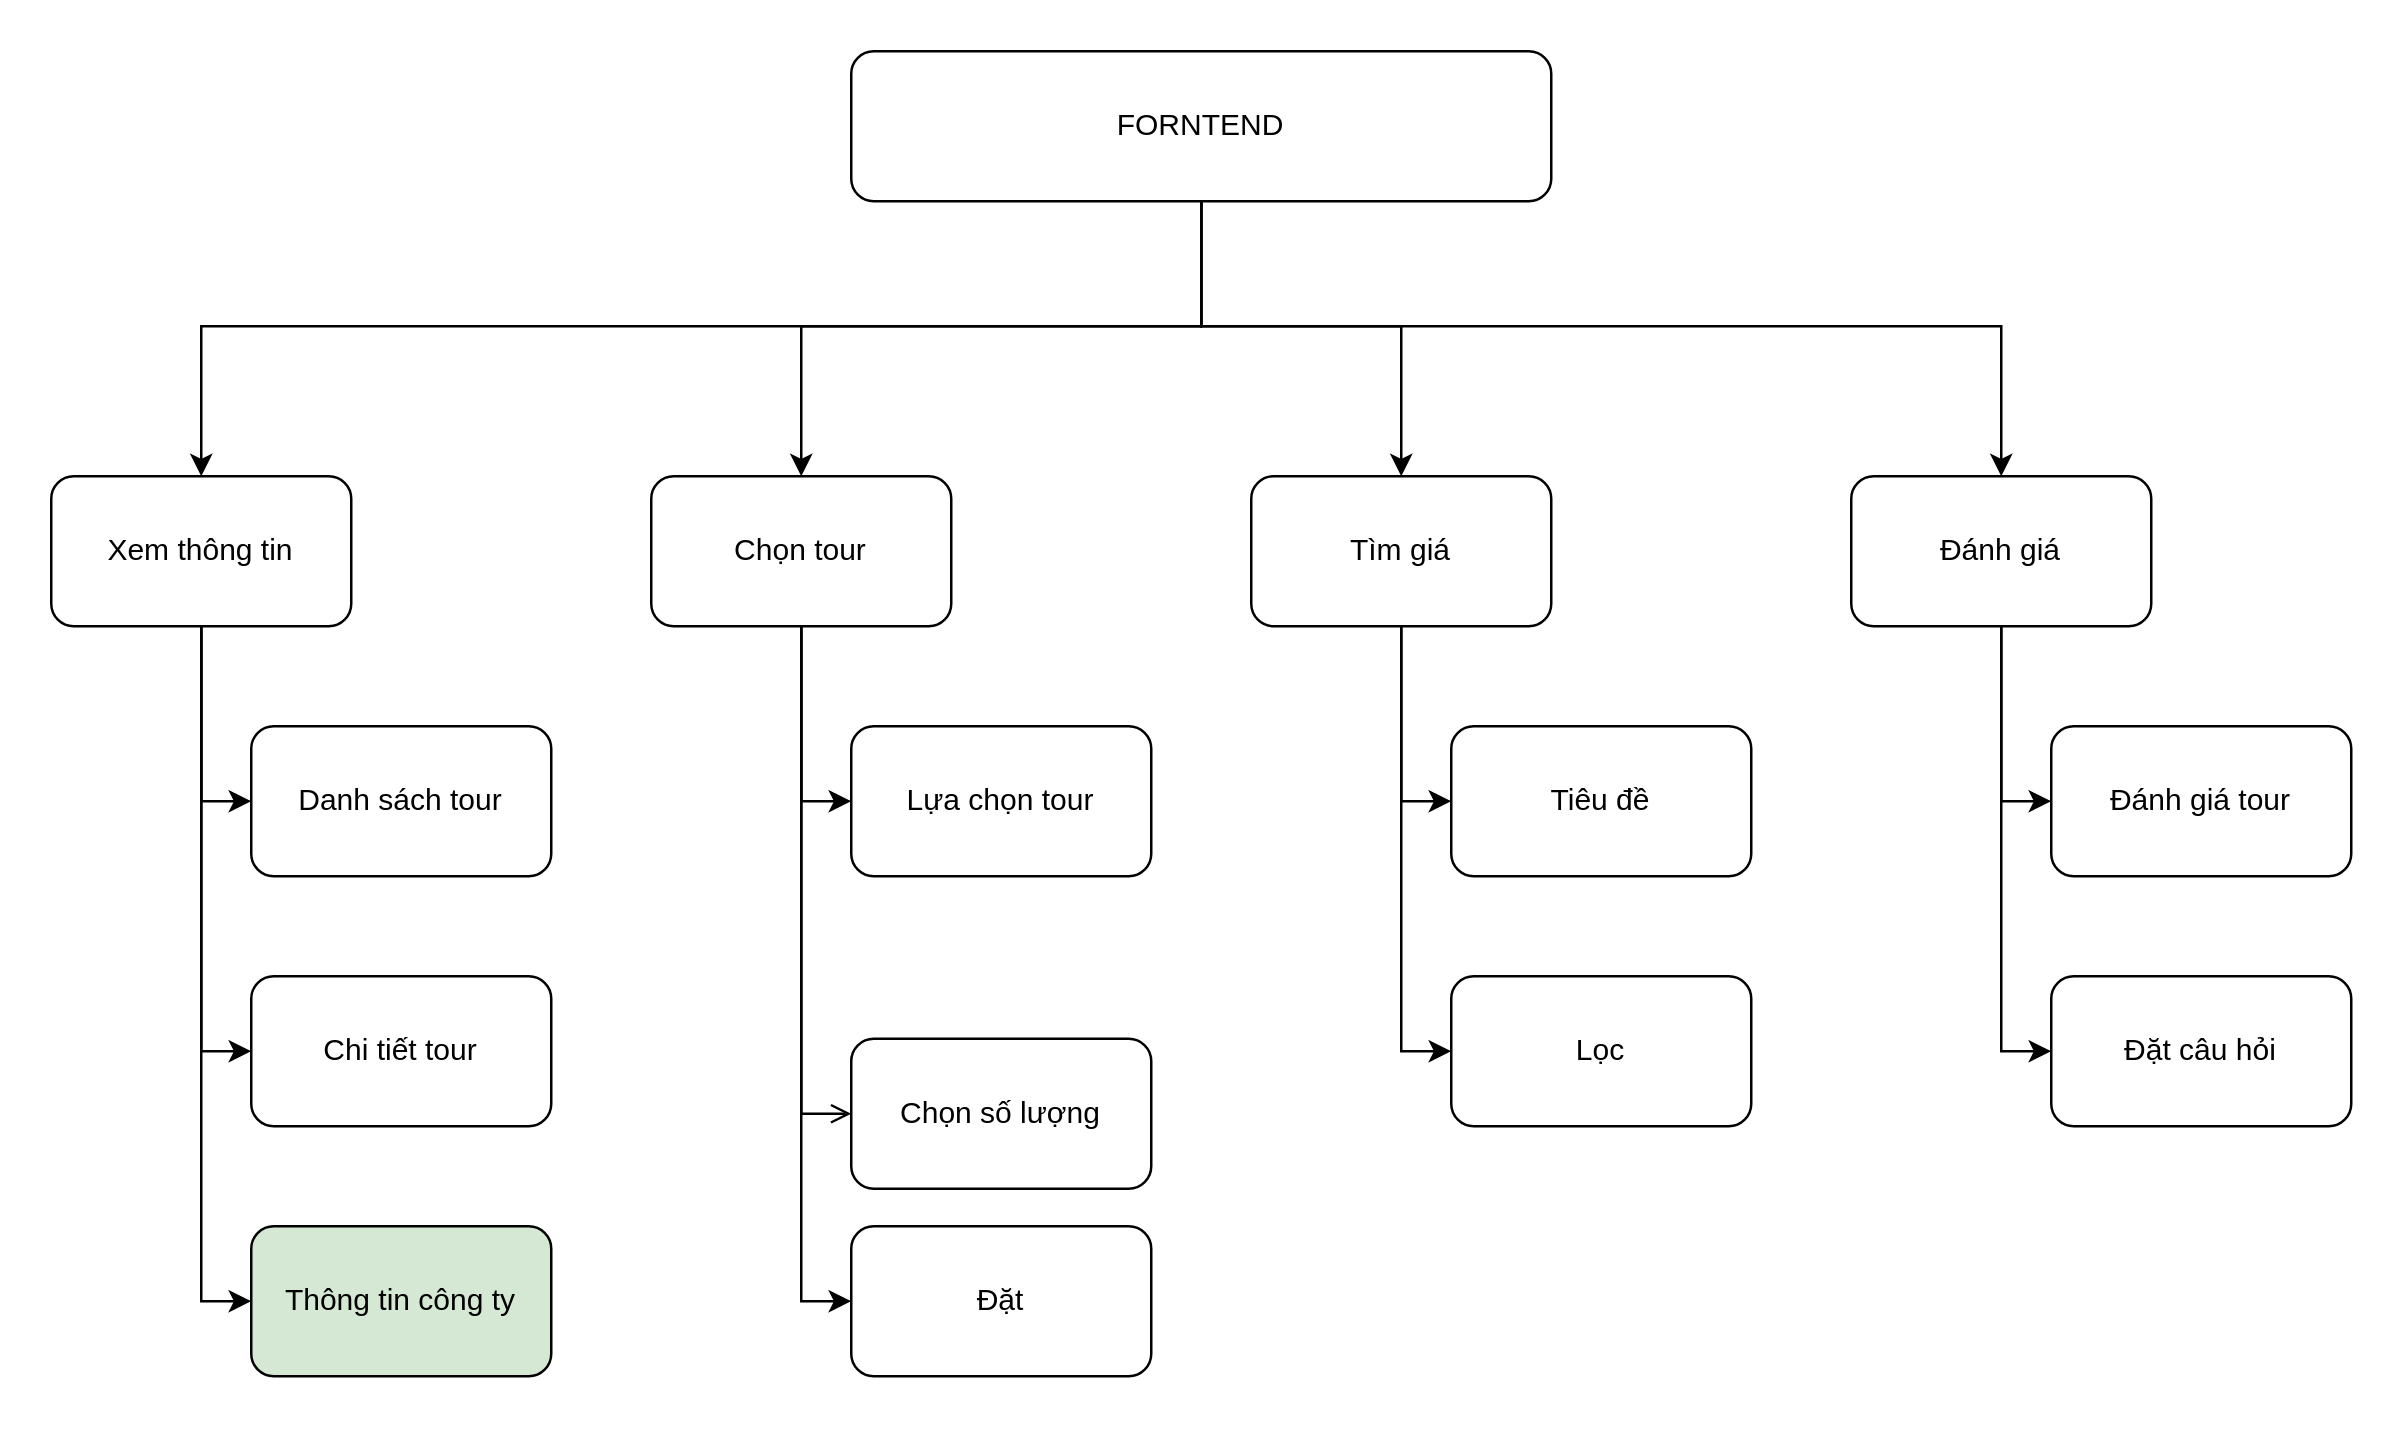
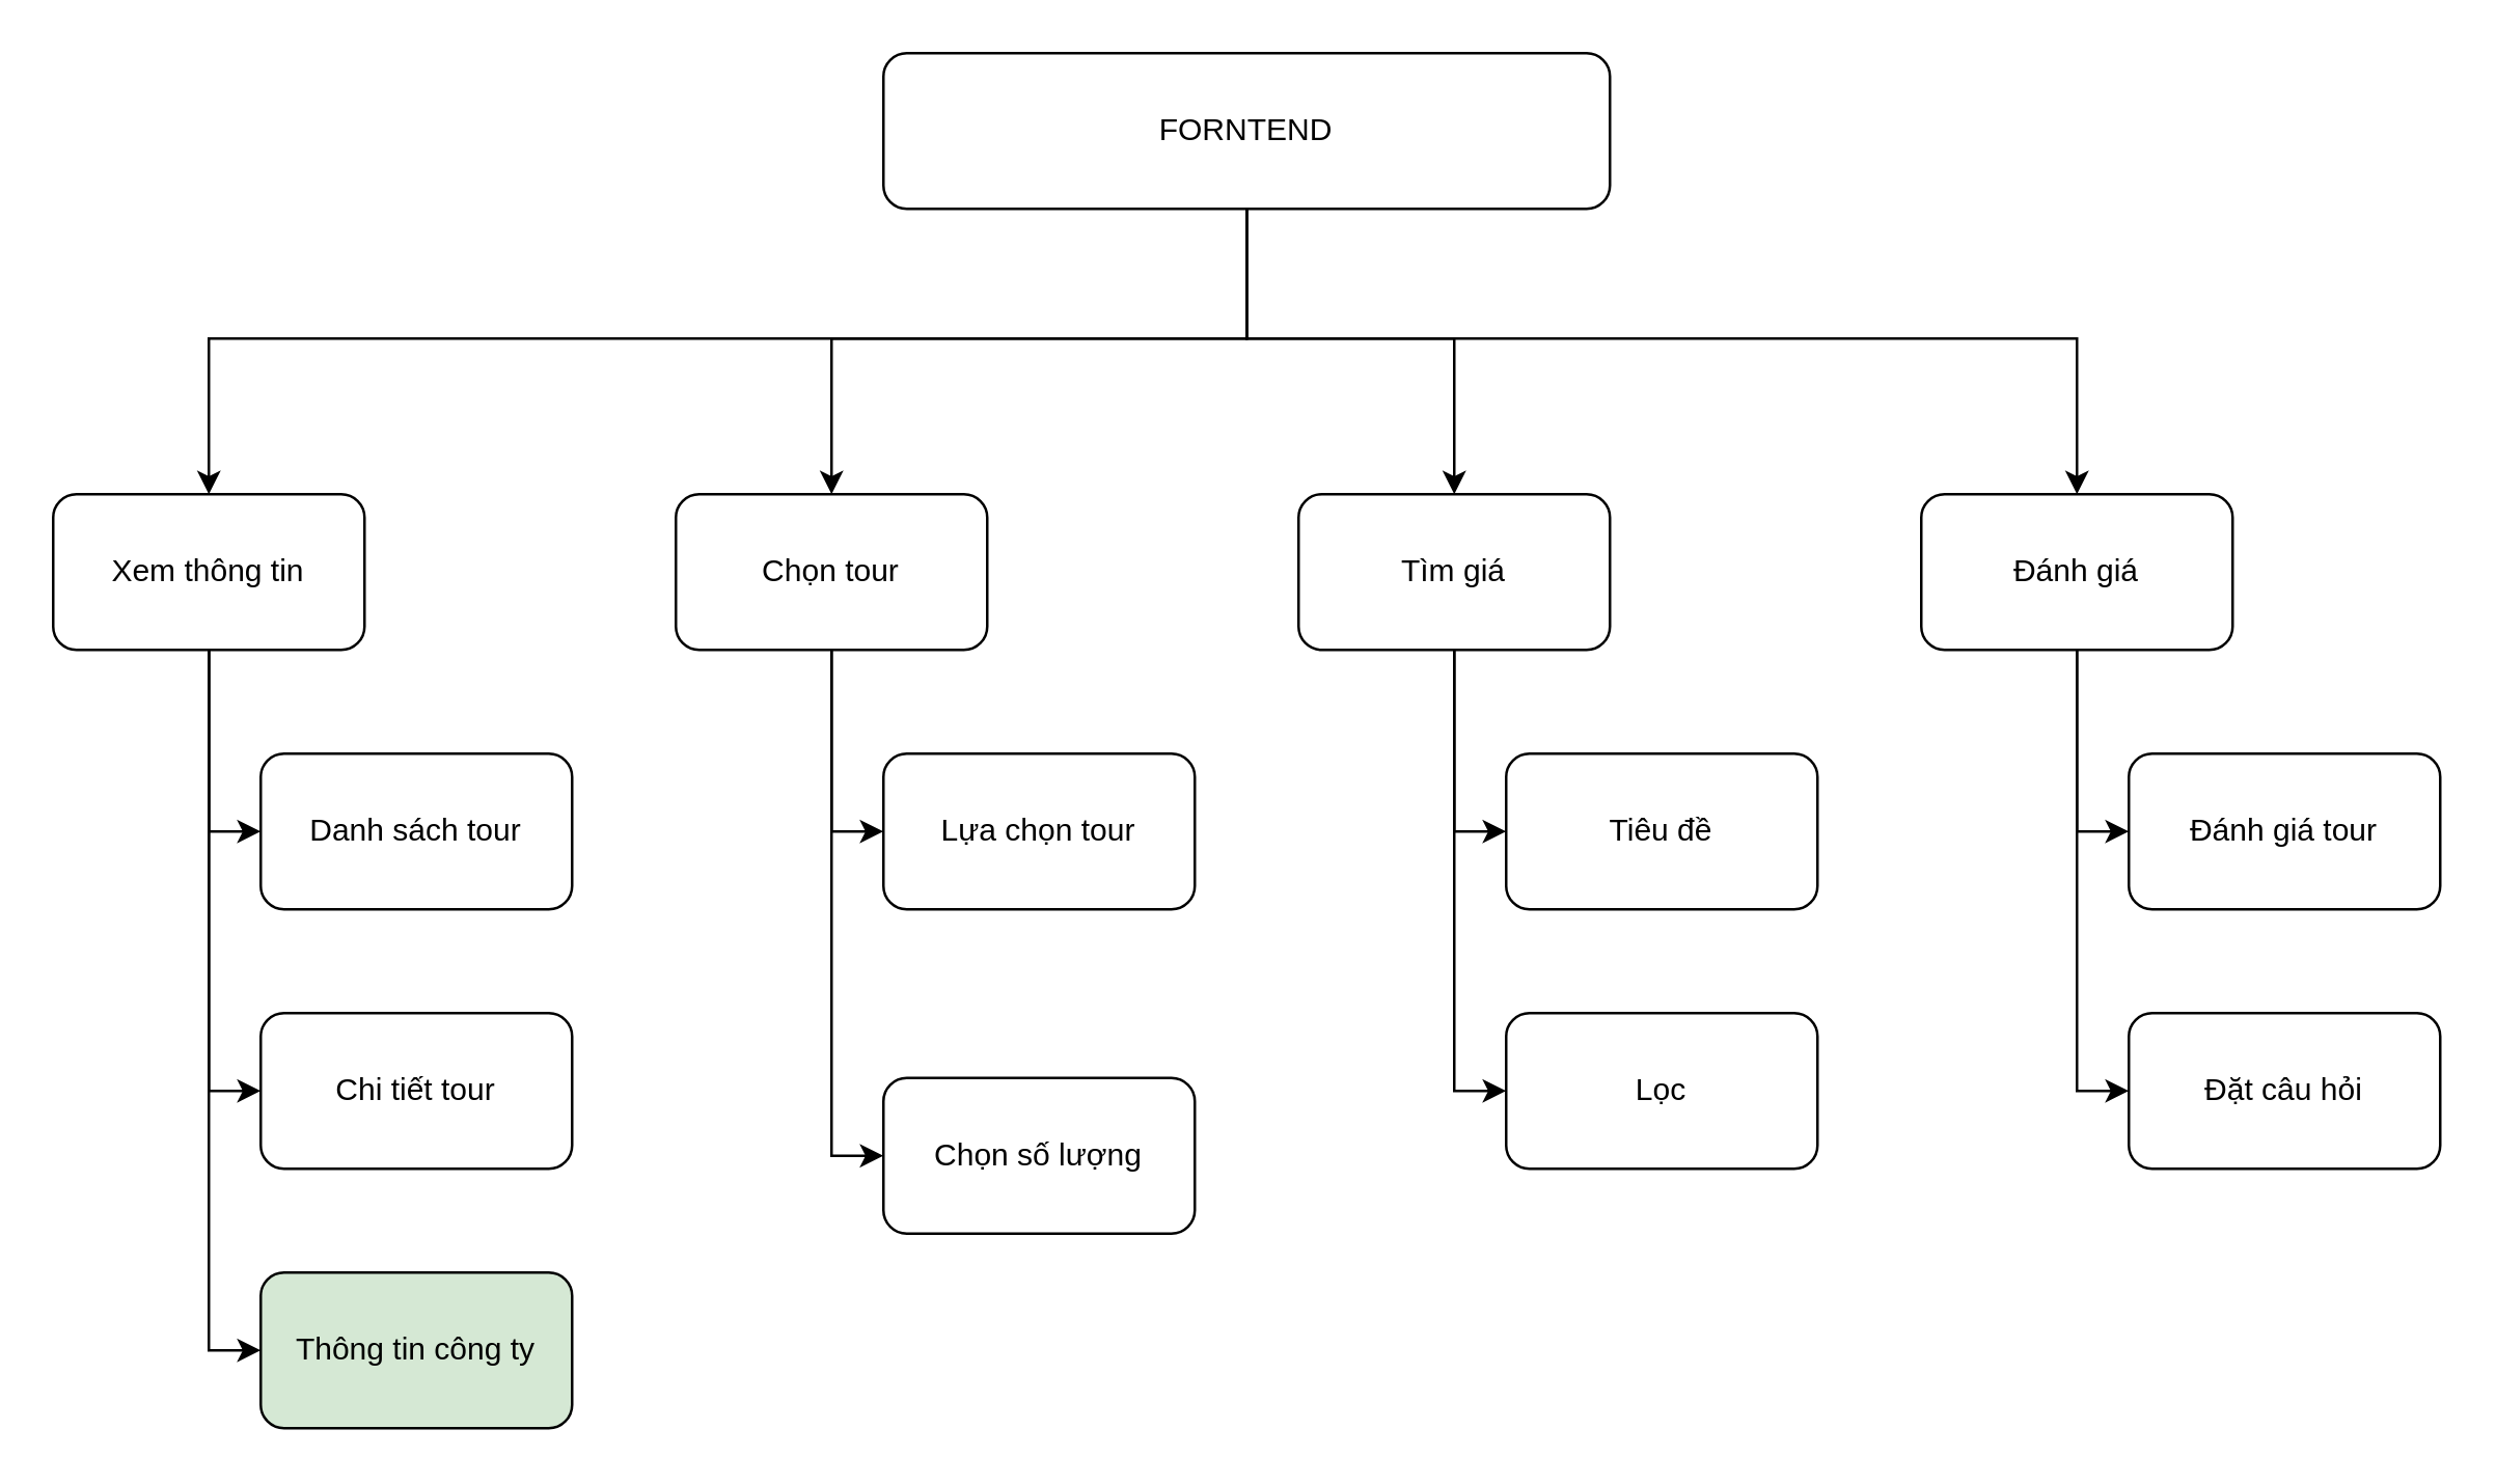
  <mxCell id="0" />
  <mxCell id="1" parent="0" />
  <mxCell id="2" style="edgeStyle=orthogonalEdgeStyle;rounded=0;orthogonalLoop=1;jettySize=auto;html=1;entryX=0.5;entryY=0;entryDx=0;entryDy=0;" edge="1" parent="1" source="6" target="10"><mxGeometry relative="1" as="geometry"><Array as="points"><mxPoint x="480" y="130" /><mxPoint x="80" y="130" /></Array></mxGeometry></mxCell>
  <mxCell id="3" style="edgeStyle=orthogonalEdgeStyle;rounded=0;orthogonalLoop=1;jettySize=auto;html=1;entryX=0.5;entryY=0;entryDx=0;entryDy=0;" edge="1" parent="1" source="6" target="14"><mxGeometry relative="1" as="geometry"><Array as="points"><mxPoint x="480" y="130" /><mxPoint x="320" y="130" /></Array></mxGeometry></mxCell>
  <mxCell id="4" style="edgeStyle=orthogonalEdgeStyle;rounded=0;orthogonalLoop=1;jettySize=auto;html=1;entryX=0.5;entryY=0;entryDx=0;entryDy=0;" edge="1" parent="1" source="6" target="17"><mxGeometry relative="1" as="geometry"><Array as="points"><mxPoint x="480" y="130" /><mxPoint x="560" y="130" /></Array></mxGeometry></mxCell>
  <mxCell id="5" style="edgeStyle=orthogonalEdgeStyle;rounded=0;orthogonalLoop=1;jettySize=auto;html=1;entryX=0.5;entryY=0;entryDx=0;entryDy=0;" edge="1" parent="1" source="6" target="20"><mxGeometry relative="1" as="geometry"><Array as="points"><mxPoint x="480" y="130" /><mxPoint x="800" y="130" /></Array></mxGeometry></mxCell>
  <mxCell id="6" value="FORNTEND" style="rounded=1;whiteSpace=wrap;html=1;" parent="1" vertex="1"><mxGeometry x="340" y="20" width="280" height="60" as="geometry" /></mxCell>
  <mxCell id="7" style="edgeStyle=orthogonalEdgeStyle;rounded=0;orthogonalLoop=1;jettySize=auto;html=1;entryX=0;entryY=0.5;entryDx=0;entryDy=0;" edge="1" parent="1" source="10" target="21"><mxGeometry relative="1" as="geometry" /></mxCell>
  <mxCell id="8" style="edgeStyle=orthogonalEdgeStyle;rounded=0;orthogonalLoop=1;jettySize=auto;html=1;entryX=0;entryY=0.5;entryDx=0;entryDy=0;" edge="1" parent="1" source="10" target="22"><mxGeometry relative="1" as="geometry" /></mxCell>
  <mxCell id="9" style="edgeStyle=orthogonalEdgeStyle;rounded=0;orthogonalLoop=1;jettySize=auto;html=1;entryX=0;entryY=0.5;entryDx=0;entryDy=0;" edge="1" parent="1" source="10" target="23"><mxGeometry relative="1" as="geometry" /></mxCell>
  <mxCell id="10" value="Xem thông tin" style="rounded=1;whiteSpace=wrap;html=1;" parent="1" vertex="1"><mxGeometry y="190" width="120" height="60" as="geometry" x="20" /></mxCell>
  <mxCell id="11" style="edgeStyle=orthogonalEdgeStyle;rounded=0;orthogonalLoop=1;jettySize=auto;html=1;entryX=0;entryY=0.5;entryDx=0;entryDy=0;" edge="1" parent="1" source="14" target="24"><mxGeometry relative="1" as="geometry" /></mxCell>
- <mxCell id="12" style="edgeStyle=orthogonalEdgeStyle;rounded=0;orthogonalLoop=1;jettySize=auto;html=1;entryX=0;entryY=0.5;entryDx=0;entryDy=0;endArrow=open;" edge="1" parent="1" source="14" target="25"><mxGeometry relative="1" as="geometry" /></mxCell>
- <mxCell id="13" style="edgeStyle=orthogonalEdgeStyle;rounded=0;orthogonalLoop=1;jettySize=auto;html=1;entryX=0;entryY=0.5;entryDx=0;entryDy=0;" edge="1" parent="1" source="14" target="26"><mxGeometry relative="1" as="geometry" /></mxCell>
+ <mxCell id="12" style="edgeStyle=orthogonalEdgeStyle;rounded=0;orthogonalLoop=1;jettySize=auto;html=1;entryX=0;entryY=0.5;entryDx=0;entryDy=0;" edge="1" parent="1" source="14" target="25"><mxGeometry relative="1" as="geometry" /></mxCell>
  <mxCell id="14" value="Chọn tour" style="rounded=1;whiteSpace=wrap;html=1;" parent="1" vertex="1"><mxGeometry x="260" y="190" width="120" height="60" as="geometry" /></mxCell>
  <mxCell id="15" style="edgeStyle=orthogonalEdgeStyle;rounded=0;orthogonalLoop=1;jettySize=auto;html=1;entryX=0;entryY=0.5;entryDx=0;entryDy=0;" edge="1" parent="1" source="17" target="27"><mxGeometry relative="1" as="geometry" /></mxCell>
  <mxCell id="16" style="edgeStyle=orthogonalEdgeStyle;rounded=0;orthogonalLoop=1;jettySize=auto;html=1;entryX=0;entryY=0.5;entryDx=0;entryDy=0;" edge="1" parent="1" source="17" target="28"><mxGeometry relative="1" as="geometry" /></mxCell>
  <mxCell id="17" value="Tìm giá" style="rounded=1;whiteSpace=wrap;html=1;" parent="1" vertex="1"><mxGeometry x="500" y="190" width="120" height="60" as="geometry" /></mxCell>
  <mxCell id="18" style="edgeStyle=orthogonalEdgeStyle;rounded=0;orthogonalLoop=1;jettySize=auto;html=1;entryX=0;entryY=0.5;entryDx=0;entryDy=0;" edge="1" parent="1" source="20" target="29"><mxGeometry relative="1" as="geometry" /></mxCell>
  <mxCell id="19" style="edgeStyle=orthogonalEdgeStyle;rounded=0;orthogonalLoop=1;jettySize=auto;html=1;entryX=0;entryY=0.5;entryDx=0;entryDy=0;" edge="1" parent="1" source="20" target="30"><mxGeometry relative="1" as="geometry" /></mxCell>
  <mxCell id="20" value="Đánh giá" style="rounded=1;whiteSpace=wrap;html=1;" vertex="1" parent="1"><mxGeometry x="740" y="190" width="120" height="60" as="geometry" /></mxCell>
  <mxCell id="21" value="Danh sách tour" style="rounded=1;whiteSpace=wrap;html=1;" vertex="1" parent="1"><mxGeometry x="100" y="290" width="120" height="60" as="geometry" /></mxCell>
  <mxCell id="22" value="Chi tiết tour" style="rounded=1;whiteSpace=wrap;html=1;" vertex="1" parent="1"><mxGeometry x="100" y="390" width="120" height="60" as="geometry" /></mxCell>
  <mxCell id="23" value="Thông tin công ty" style="rounded=1;whiteSpace=wrap;html=1;fillColor=#d5e8d4;" vertex="1" parent="1"><mxGeometry x="100" y="490" width="120" height="60" as="geometry" /></mxCell>
  <mxCell id="24" value="Lựa chọn tour" style="rounded=1;whiteSpace=wrap;html=1;" vertex="1" parent="1"><mxGeometry x="340" y="290" width="120" height="60" as="geometry" /></mxCell>
  <mxCell id="25" value="Chọn số lượng" style="rounded=1;whiteSpace=wrap;html=1;" vertex="1" parent="1"><mxGeometry x="340" y="415" width="120" height="60" as="geometry" /></mxCell>
- <mxCell id="26" value="Đặt" style="rounded=1;whiteSpace=wrap;html=1;" vertex="1" parent="1"><mxGeometry x="340" y="490" width="120" height="60" as="geometry" /></mxCell>
  <mxCell id="27" value="Tiêu đề" style="rounded=1;whiteSpace=wrap;html=1;" vertex="1" parent="1"><mxGeometry x="580" y="290" width="120" height="60" as="geometry" /></mxCell>
  <mxCell id="28" value="Lọc" style="rounded=1;whiteSpace=wrap;html=1;" vertex="1" parent="1"><mxGeometry x="580" y="390" width="120" height="60" as="geometry" /></mxCell>
  <mxCell id="29" value="Đánh giá tour" style="rounded=1;whiteSpace=wrap;html=1;" vertex="1" parent="1"><mxGeometry x="820" y="290" width="120" height="60" as="geometry" /></mxCell>
  <mxCell id="30" value="Đặt câu hỏi" style="rounded=1;whiteSpace=wrap;html=1;" vertex="1" parent="1"><mxGeometry x="820" y="390" width="120" height="60" as="geometry" /></mxCell>
